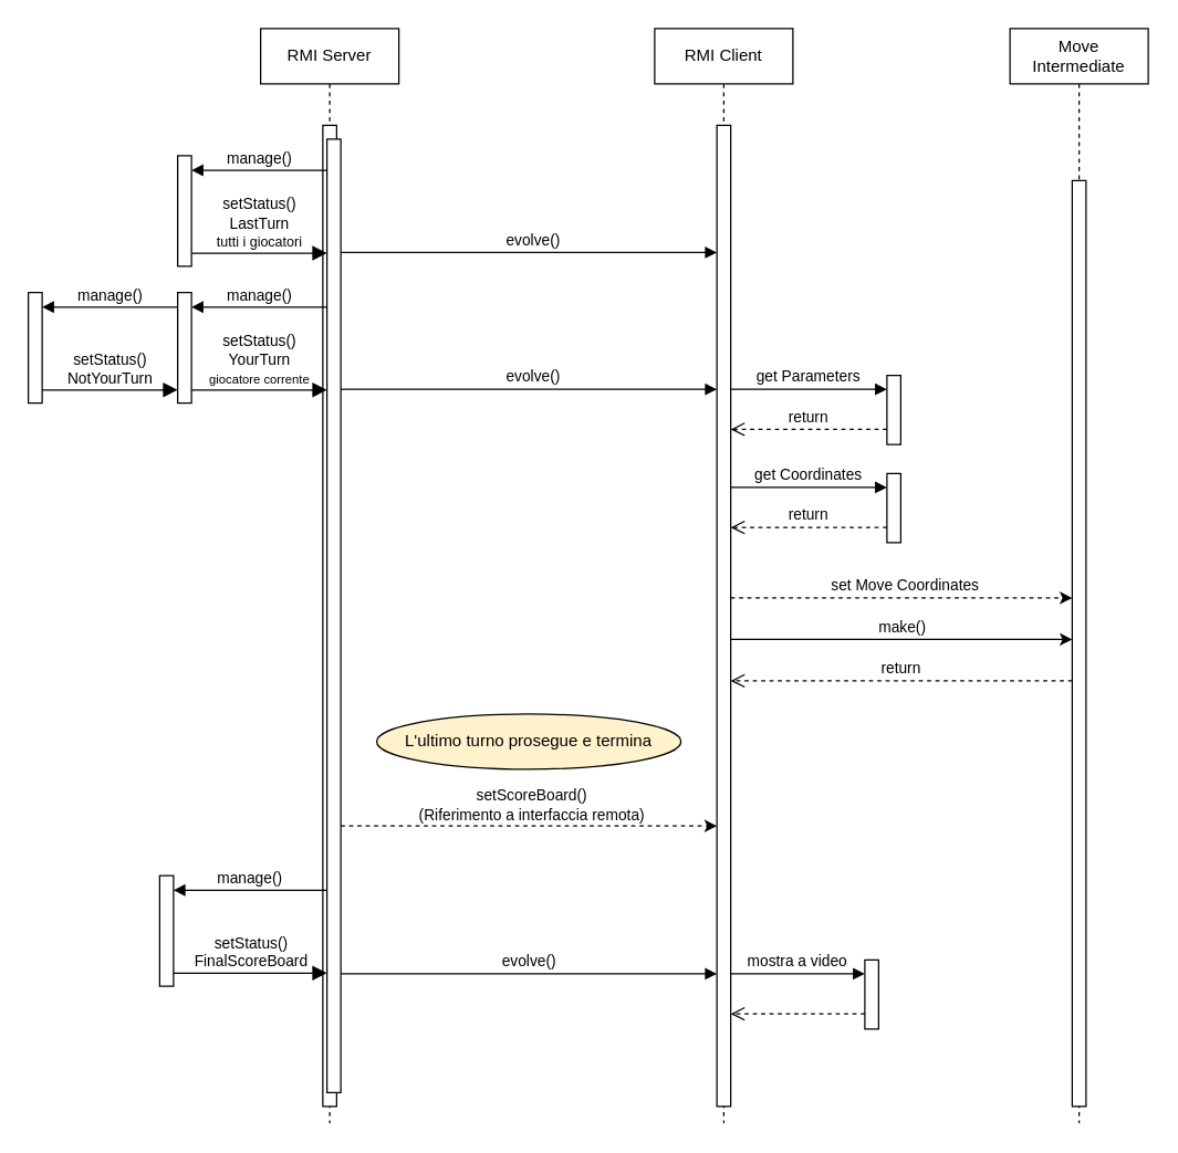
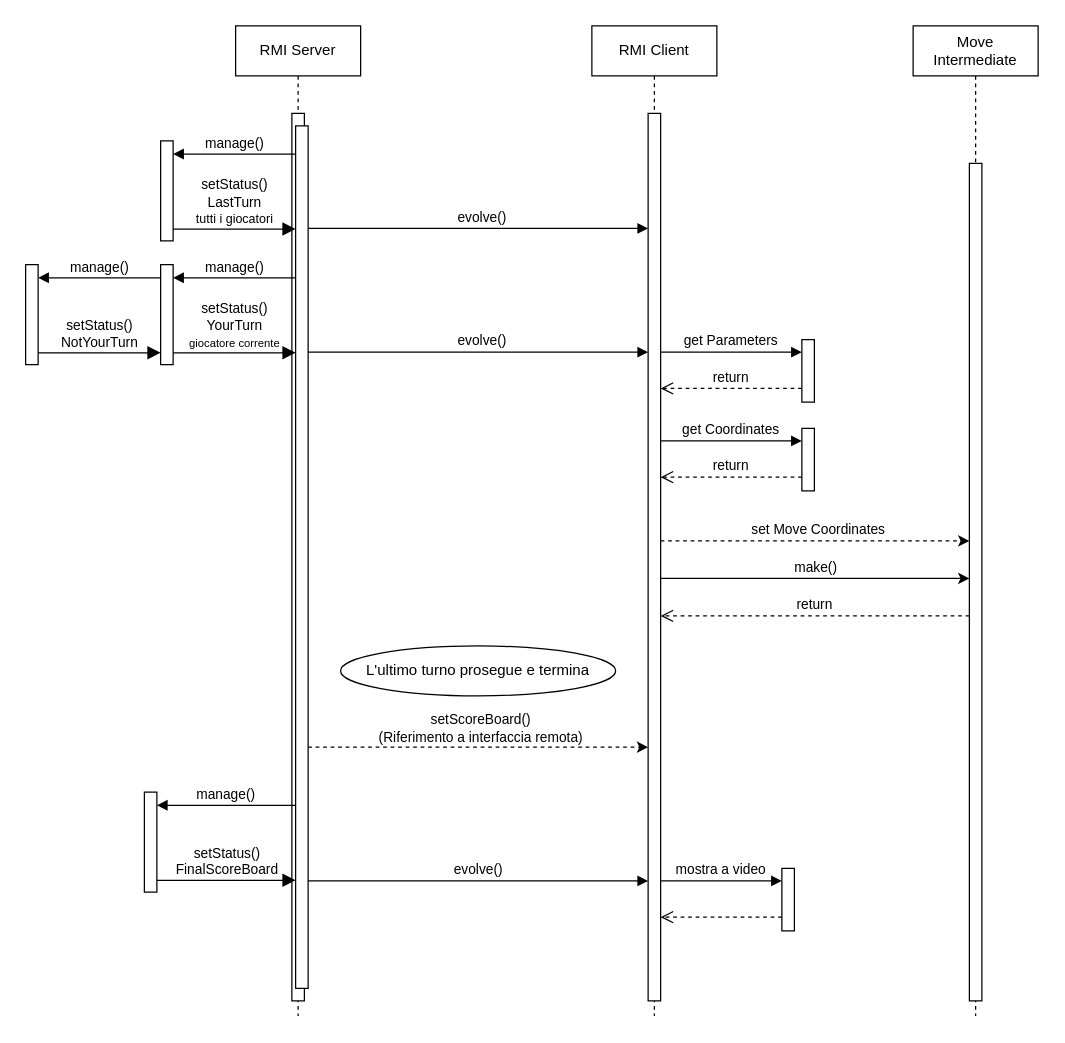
  <mxCell id="0" />
  <mxCell id="1" parent="0" />
  <mxCell id="2" value="RMI Server" style="shape=umlLifeline;perimeter=lifelinePerimeter;whiteSpace=wrap;html=1;container=0;dropTarget=0;collapsible=0;recursiveResize=0;outlineConnect=0;portConstraint=eastwest;newEdgeStyle={&quot;edgeStyle&quot;:&quot;elbowEdgeStyle&quot;,&quot;elbow&quot;:&quot;vertical&quot;,&quot;curved&quot;:0,&quot;rounded&quot;:0};" parent="1" vertex="1"><mxGeometry x="188" y="20" width="100" height="792" as="geometry" /></mxCell>
  <mxCell id="3" value="" style="html=1;points=[];perimeter=orthogonalPerimeter;outlineConnect=0;targetShapes=umlLifeline;portConstraint=eastwest;newEdgeStyle={&quot;edgeStyle&quot;:&quot;elbowEdgeStyle&quot;,&quot;elbow&quot;:&quot;vertical&quot;,&quot;curved&quot;:0,&quot;rounded&quot;:0};" parent="2" vertex="1"><mxGeometry x="45" y="70" width="10" height="710" as="geometry" /></mxCell>
  <mxCell id="4" value="" style="html=1;points=[];perimeter=orthogonalPerimeter;outlineConnect=0;targetShapes=umlLifeline;portConstraint=eastwest;newEdgeStyle={&quot;edgeStyle&quot;:&quot;elbowEdgeStyle&quot;,&quot;elbow&quot;:&quot;vertical&quot;,&quot;curved&quot;:0,&quot;rounded&quot;:0};" parent="2" vertex="1"><mxGeometry x="48" y="80" width="10" height="690" as="geometry" /></mxCell>
  <mxCell id="5" value="RMI Client" style="shape=umlLifeline;perimeter=lifelinePerimeter;whiteSpace=wrap;html=1;container=0;dropTarget=0;collapsible=0;recursiveResize=0;outlineConnect=0;portConstraint=eastwest;newEdgeStyle={&quot;edgeStyle&quot;:&quot;elbowEdgeStyle&quot;,&quot;elbow&quot;:&quot;vertical&quot;,&quot;curved&quot;:0,&quot;rounded&quot;:0};" parent="1" vertex="1"><mxGeometry x="473" y="20" width="100" height="792" as="geometry" /></mxCell>
  <mxCell id="6" value="" style="html=1;points=[];perimeter=orthogonalPerimeter;outlineConnect=0;targetShapes=umlLifeline;portConstraint=eastwest;newEdgeStyle={&quot;edgeStyle&quot;:&quot;elbowEdgeStyle&quot;,&quot;elbow&quot;:&quot;vertical&quot;,&quot;curved&quot;:0,&quot;rounded&quot;:0};" parent="5" vertex="1"><mxGeometry x="45" y="70" width="10" height="710" as="geometry" /></mxCell>
  <mxCell id="7" value="Move Intermediate" style="shape=umlLifeline;perimeter=lifelinePerimeter;whiteSpace=wrap;html=1;container=0;dropTarget=0;collapsible=0;recursiveResize=0;outlineConnect=0;portConstraint=eastwest;newEdgeStyle={&quot;edgeStyle&quot;:&quot;elbowEdgeStyle&quot;,&quot;elbow&quot;:&quot;vertical&quot;,&quot;curved&quot;:0,&quot;rounded&quot;:0};" parent="1" vertex="1"><mxGeometry x="730" y="20" width="100" height="792" as="geometry" /></mxCell>
  <mxCell id="8" value="" style="html=1;points=[];perimeter=orthogonalPerimeter;outlineConnect=0;targetShapes=umlLifeline;portConstraint=eastwest;newEdgeStyle={&quot;edgeStyle&quot;:&quot;elbowEdgeStyle&quot;,&quot;elbow&quot;:&quot;vertical&quot;,&quot;curved&quot;:0,&quot;rounded&quot;:0};" parent="7" vertex="1"><mxGeometry x="45" y="110" width="10" height="670" as="geometry" /></mxCell>
  <mxCell id="9" value="" style="html=1;points=[];perimeter=orthogonalPerimeter;outlineConnect=0;targetShapes=umlLifeline;portConstraint=eastwest;newEdgeStyle={&quot;edgeStyle&quot;:&quot;elbowEdgeStyle&quot;,&quot;elbow&quot;:&quot;vertical&quot;,&quot;curved&quot;:0,&quot;rounded&quot;:0};" parent="1" vertex="1"><mxGeometry x="128" y="211" width="10" height="80" as="geometry" /></mxCell>
  <mxCell id="10" value="manage()" style="html=1;verticalAlign=bottom;endArrow=block;edgeStyle=elbowEdgeStyle;elbow=vertical;curved=0;rounded=0;" parent="1" target="9" edge="1"><mxGeometry relative="1" as="geometry"><mxPoint x="236" y="221.5" as="sourcePoint" /><mxPoint x="163" y="231.5" as="targetPoint" /><Array as="points"><mxPoint x="203" y="221.5" /><mxPoint x="183" y="231.5" /></Array></mxGeometry></mxCell>
  <mxCell id="11" value="setStatus()&lt;br&gt;YourTurn&lt;br&gt;&lt;font style=&quot;font-size: 9px;&quot;&gt;giocatore corrente&lt;/font&gt;" style="html=1;verticalAlign=bottom;endArrow=block;endSize=8;edgeStyle=elbowEdgeStyle;elbow=vertical;curved=0;rounded=0;endFill=1;strokeWidth=1;" parent="1" source="9" edge="1"><mxGeometry relative="1" as="geometry"><mxPoint x="236" y="281.5" as="targetPoint" /><Array as="points"><mxPoint x="213" y="281.5" /></Array></mxGeometry></mxCell>
  <mxCell id="12" value="" style="html=1;points=[];perimeter=orthogonalPerimeter;outlineConnect=0;targetShapes=umlLifeline;portConstraint=eastwest;newEdgeStyle={&quot;edgeStyle&quot;:&quot;elbowEdgeStyle&quot;,&quot;elbow&quot;:&quot;vertical&quot;,&quot;curved&quot;:0,&quot;rounded&quot;:0};" parent="1" vertex="1"><mxGeometry x="20" y="211" width="10" height="80" as="geometry" /></mxCell>
  <mxCell id="13" value="manage()" style="html=1;verticalAlign=bottom;endArrow=block;edgeStyle=elbowEdgeStyle;elbow=vertical;curved=0;rounded=0;" parent="1" target="12" edge="1"><mxGeometry relative="1" as="geometry"><mxPoint x="128" y="221.5" as="sourcePoint" /><mxPoint x="55" y="231.5" as="targetPoint" /><Array as="points"><mxPoint x="95" y="221.5" /><mxPoint x="75" y="231.5" /></Array></mxGeometry></mxCell>
  <mxCell id="14" value="setStatus()&lt;br&gt;NotYourTurn" style="html=1;verticalAlign=bottom;endArrow=block;endSize=8;edgeStyle=elbowEdgeStyle;elbow=vertical;curved=0;rounded=0;endFill=1;strokeWidth=1;" parent="1" source="12" edge="1"><mxGeometry relative="1" as="geometry"><mxPoint x="128" y="281.5" as="targetPoint" /><Array as="points"><mxPoint x="105" y="281.5" /></Array></mxGeometry></mxCell>
  <mxCell id="15" value="" style="html=1;points=[];perimeter=orthogonalPerimeter;outlineConnect=0;targetShapes=umlLifeline;portConstraint=eastwest;newEdgeStyle={&quot;edgeStyle&quot;:&quot;elbowEdgeStyle&quot;,&quot;elbow&quot;:&quot;vertical&quot;,&quot;curved&quot;:0,&quot;rounded&quot;:0};" parent="1" vertex="1"><mxGeometry x="641" y="271" width="10" height="50" as="geometry" /></mxCell>
  <mxCell id="16" value="get Parameters" style="html=1;verticalAlign=bottom;endArrow=block;edgeStyle=elbowEdgeStyle;elbow=vertical;curved=0;rounded=0;" parent="1" target="15" edge="1"><mxGeometry x="-0.001" relative="1" as="geometry"><mxPoint x="528" y="281" as="sourcePoint" /><Array as="points"><mxPoint x="556" y="281" /><mxPoint x="566" y="291" /></Array><mxPoint as="offset" /></mxGeometry></mxCell>
  <mxCell id="17" value="return" style="html=1;verticalAlign=bottom;endArrow=open;dashed=1;endSize=8;edgeStyle=elbowEdgeStyle;elbow=vertical;curved=0;rounded=0;" parent="1" source="15" edge="1"><mxGeometry relative="1" as="geometry"><mxPoint x="528" y="310" as="targetPoint" /><mxPoint x="536" y="310" as="sourcePoint" /><Array as="points"><mxPoint x="576" y="310" /><mxPoint x="556" y="290" /></Array></mxGeometry></mxCell>
  <mxCell id="18" value="" style="html=1;points=[];perimeter=orthogonalPerimeter;outlineConnect=0;targetShapes=umlLifeline;portConstraint=eastwest;newEdgeStyle={&quot;edgeStyle&quot;:&quot;elbowEdgeStyle&quot;,&quot;elbow&quot;:&quot;vertical&quot;,&quot;curved&quot;:0,&quot;rounded&quot;:0};" parent="1" vertex="1"><mxGeometry x="641" y="342" width="10" height="50" as="geometry" /></mxCell>
  <mxCell id="19" value="get Coordinates" style="html=1;verticalAlign=bottom;endArrow=block;edgeStyle=elbowEdgeStyle;elbow=vertical;curved=0;rounded=0;" parent="1" target="18" edge="1"><mxGeometry x="-0.001" relative="1" as="geometry"><mxPoint x="528" y="352" as="sourcePoint" /><Array as="points"><mxPoint x="556" y="352" /><mxPoint x="566" y="362" /></Array><mxPoint as="offset" /></mxGeometry></mxCell>
  <mxCell id="20" value="return" style="html=1;verticalAlign=bottom;endArrow=open;dashed=1;endSize=8;edgeStyle=elbowEdgeStyle;elbow=vertical;curved=0;rounded=0;" parent="1" source="18" edge="1"><mxGeometry relative="1" as="geometry"><mxPoint x="528" y="381" as="targetPoint" /><mxPoint x="536" y="381" as="sourcePoint" /><Array as="points"><mxPoint x="576" y="381" /><mxPoint x="556" y="361" /></Array></mxGeometry></mxCell>
  <mxCell id="21" value="" style="endArrow=classic;html=1;rounded=0;" parent="1" edge="1"><mxGeometry width="50" height="50" relative="1" as="geometry"><mxPoint x="528" y="462" as="sourcePoint" /><mxPoint x="775" y="462" as="targetPoint" /><Array as="points"><mxPoint x="712" y="462" /></Array></mxGeometry></mxCell>
  <mxCell id="22" value="make()" style="edgeLabel;html=1;align=center;verticalAlign=middle;resizable=0;points=[];" parent="21" vertex="1" connectable="0"><mxGeometry x="0.043" y="2" relative="1" as="geometry"><mxPoint x="-6" y="-8" as="offset" /></mxGeometry></mxCell>
  <mxCell id="23" value="" style="endArrow=classic;html=1;rounded=0;dashed=1;labelBorderColor=none;" parent="1" edge="1"><mxGeometry width="50" height="50" relative="1" as="geometry"><mxPoint x="528" y="432" as="sourcePoint" /><mxPoint x="775" y="432" as="targetPoint" /><Array as="points"><mxPoint x="709" y="432" /></Array></mxGeometry></mxCell>
  <mxCell id="24" value="set Move Coordinates" style="edgeLabel;html=1;align=center;verticalAlign=middle;resizable=0;points=[];" parent="23" vertex="1" connectable="0"><mxGeometry x="-0.06" y="2" relative="1" as="geometry"><mxPoint x="9" y="-8" as="offset" /></mxGeometry></mxCell>
  <mxCell id="25" value="return" style="html=1;verticalAlign=bottom;endArrow=open;dashed=1;endSize=8;edgeStyle=elbowEdgeStyle;elbow=vertical;curved=0;rounded=0;" parent="1" edge="1"><mxGeometry relative="1" as="geometry"><mxPoint x="528" y="492" as="targetPoint" /><mxPoint x="775" y="492" as="sourcePoint" /><Array as="points"><mxPoint x="637.5" y="492" /><mxPoint x="617.5" y="472" /></Array></mxGeometry></mxCell>
  <mxCell id="26" value="" style="html=1;points=[];perimeter=orthogonalPerimeter;outlineConnect=0;targetShapes=umlLifeline;portConstraint=eastwest;newEdgeStyle={&quot;edgeStyle&quot;:&quot;elbowEdgeStyle&quot;,&quot;elbow&quot;:&quot;vertical&quot;,&quot;curved&quot;:0,&quot;rounded&quot;:0};" parent="1" vertex="1"><mxGeometry x="115" y="633" width="10" height="80" as="geometry" /></mxCell>
  <mxCell id="27" value="manage()" style="html=1;verticalAlign=bottom;endArrow=block;edgeStyle=elbowEdgeStyle;elbow=vertical;curved=0;rounded=0;" parent="1" target="26" edge="1"><mxGeometry relative="1" as="geometry"><mxPoint x="236" y="643.5" as="sourcePoint" /><mxPoint x="163" y="653.5" as="targetPoint" /><Array as="points"><mxPoint x="203" y="643.5" /><mxPoint x="183" y="653.5" /></Array></mxGeometry></mxCell>
  <mxCell id="28" value="setStatus()&lt;br&gt;FinalScoreBoard" style="html=1;verticalAlign=bottom;endArrow=block;endSize=8;edgeStyle=elbowEdgeStyle;elbow=vertical;curved=0;rounded=0;endFill=1;strokeWidth=1;" parent="1" source="26" edge="1"><mxGeometry relative="1" as="geometry"><mxPoint x="236" y="703.5" as="targetPoint" /><Array as="points"><mxPoint x="213" y="703.5" /></Array></mxGeometry></mxCell>
  <mxCell id="29" value="evolve()" style="html=1;verticalAlign=bottom;endArrow=block;edgeStyle=elbowEdgeStyle;elbow=vertical;curved=0;rounded=0;" parent="1" edge="1"><mxGeometry x="0.022" relative="1" as="geometry"><mxPoint x="246" y="281" as="sourcePoint" /><Array as="points"><mxPoint x="285" y="281" /><mxPoint x="431" y="281" /><mxPoint x="366" y="301" /></Array><mxPoint x="518" y="281" as="targetPoint" /><mxPoint as="offset" /></mxGeometry></mxCell>
  <mxCell id="30" value="evolve()" style="html=1;verticalAlign=bottom;endArrow=block;edgeStyle=elbowEdgeStyle;elbow=vertical;curved=0;rounded=0;" parent="1" edge="1"><mxGeometry relative="1" as="geometry"><mxPoint x="246" y="704" as="sourcePoint" /><Array as="points"><mxPoint x="342" y="704" /><mxPoint x="432" y="704" /><mxPoint x="367" y="724" /></Array><mxPoint x="518" y="704" as="targetPoint" /></mxGeometry></mxCell>
  <mxCell id="31" value="" style="endArrow=classic;html=1;rounded=0;labelBorderColor=none;dashed=1;" parent="1" edge="1"><mxGeometry width="50" height="50" relative="1" as="geometry"><mxPoint x="246" y="597" as="sourcePoint" /><mxPoint x="518" y="597" as="targetPoint" /><Array as="points"><mxPoint x="430" y="597" /></Array></mxGeometry></mxCell>
  <mxCell id="32" value="setScoreBoard()&lt;br&gt;(Riferimento a interfaccia remota)" style="edgeLabel;html=1;align=center;verticalAlign=middle;resizable=0;points=[];" parent="31" vertex="1" connectable="0"><mxGeometry x="-0.06" y="2" relative="1" as="geometry"><mxPoint x="9" y="-14" as="offset" /></mxGeometry></mxCell>
  <mxCell id="33" value="" style="html=1;points=[];perimeter=orthogonalPerimeter;outlineConnect=0;targetShapes=umlLifeline;portConstraint=eastwest;newEdgeStyle={&quot;edgeStyle&quot;:&quot;elbowEdgeStyle&quot;,&quot;elbow&quot;:&quot;vertical&quot;,&quot;curved&quot;:0,&quot;rounded&quot;:0};" parent="1" vertex="1"><mxGeometry x="625" y="694" width="10" height="50" as="geometry" /></mxCell>
  <mxCell id="34" value="mostra a video" style="html=1;verticalAlign=bottom;endArrow=block;edgeStyle=elbowEdgeStyle;elbow=vertical;curved=0;rounded=0;" parent="1" target="33" edge="1"><mxGeometry x="-0.001" relative="1" as="geometry"><mxPoint x="528" y="704" as="sourcePoint" /><Array as="points"><mxPoint x="556" y="704" /><mxPoint x="566" y="714" /></Array><mxPoint as="offset" /></mxGeometry></mxCell>
  <mxCell id="35" value="" style="html=1;points=[];perimeter=orthogonalPerimeter;outlineConnect=0;targetShapes=umlLifeline;portConstraint=eastwest;newEdgeStyle={&quot;edgeStyle&quot;:&quot;elbowEdgeStyle&quot;,&quot;elbow&quot;:&quot;vertical&quot;,&quot;curved&quot;:0,&quot;rounded&quot;:0};" parent="1" vertex="1"><mxGeometry x="128" y="112" width="10" height="80" as="geometry" /></mxCell>
  <mxCell id="36" value="manage()" style="html=1;verticalAlign=bottom;endArrow=block;edgeStyle=elbowEdgeStyle;elbow=vertical;curved=0;rounded=0;" parent="1" target="35" edge="1"><mxGeometry relative="1" as="geometry"><mxPoint x="236" y="122.5" as="sourcePoint" /><mxPoint x="163" y="132.5" as="targetPoint" /><Array as="points"><mxPoint x="203" y="122.5" /><mxPoint x="183" y="132.5" /></Array></mxGeometry></mxCell>
  <mxCell id="37" value="setStatus()&lt;br&gt;LastTurn&lt;br&gt;&lt;font size=&quot;1&quot;&gt;tutti i giocatori&lt;/font&gt;" style="html=1;verticalAlign=bottom;endArrow=block;endSize=8;edgeStyle=elbowEdgeStyle;elbow=vertical;curved=0;rounded=0;endFill=1;strokeWidth=1;" parent="1" source="35" edge="1"><mxGeometry x="0.003" relative="1" as="geometry"><mxPoint x="236" y="182.5" as="targetPoint" /><Array as="points"><mxPoint x="213" y="182.5" /></Array><mxPoint as="offset" /></mxGeometry></mxCell>
  <mxCell id="38" value="evolve()" style="html=1;verticalAlign=bottom;endArrow=block;edgeStyle=elbowEdgeStyle;elbow=vertical;curved=0;rounded=0;" parent="1" edge="1"><mxGeometry x="0.022" relative="1" as="geometry"><mxPoint x="246" y="182" as="sourcePoint" /><Array as="points"><mxPoint x="285" y="182" /><mxPoint x="431" y="182" /><mxPoint x="366" y="202" /></Array><mxPoint x="518" y="182" as="targetPoint" /><mxPoint as="offset" /></mxGeometry></mxCell>
- <mxCell id="39" value="L'ultimo turno prosegue e termina" style="ellipse;whiteSpace=wrap;html=1;fillColor=#fff2cc;" parent="1" vertex="1"><mxGeometry x="272" y="516" width="220" height="40" as="geometry" /></mxCell>
+ <mxCell id="39" value="L'ultimo turno prosegue e termina" style="ellipse;whiteSpace=wrap;html=1;" parent="1" vertex="1"><mxGeometry x="272" y="516" width="220" height="40" as="geometry" /></mxCell>
  <mxCell id="40" value="" style="html=1;verticalAlign=bottom;endArrow=open;dashed=1;endSize=8;edgeStyle=elbowEdgeStyle;elbow=vertical;curved=0;rounded=0;" parent="1" source="33" target="6" edge="1"><mxGeometry x="-0.003" relative="1" as="geometry"><mxPoint x="538" y="744" as="targetPoint" /><mxPoint x="620" y="743" as="sourcePoint" /><Array as="points"><mxPoint x="600" y="733" /><mxPoint x="647.5" y="744" /><mxPoint x="627.5" y="724" /></Array><mxPoint as="offset" /></mxGeometry></mxCell>
